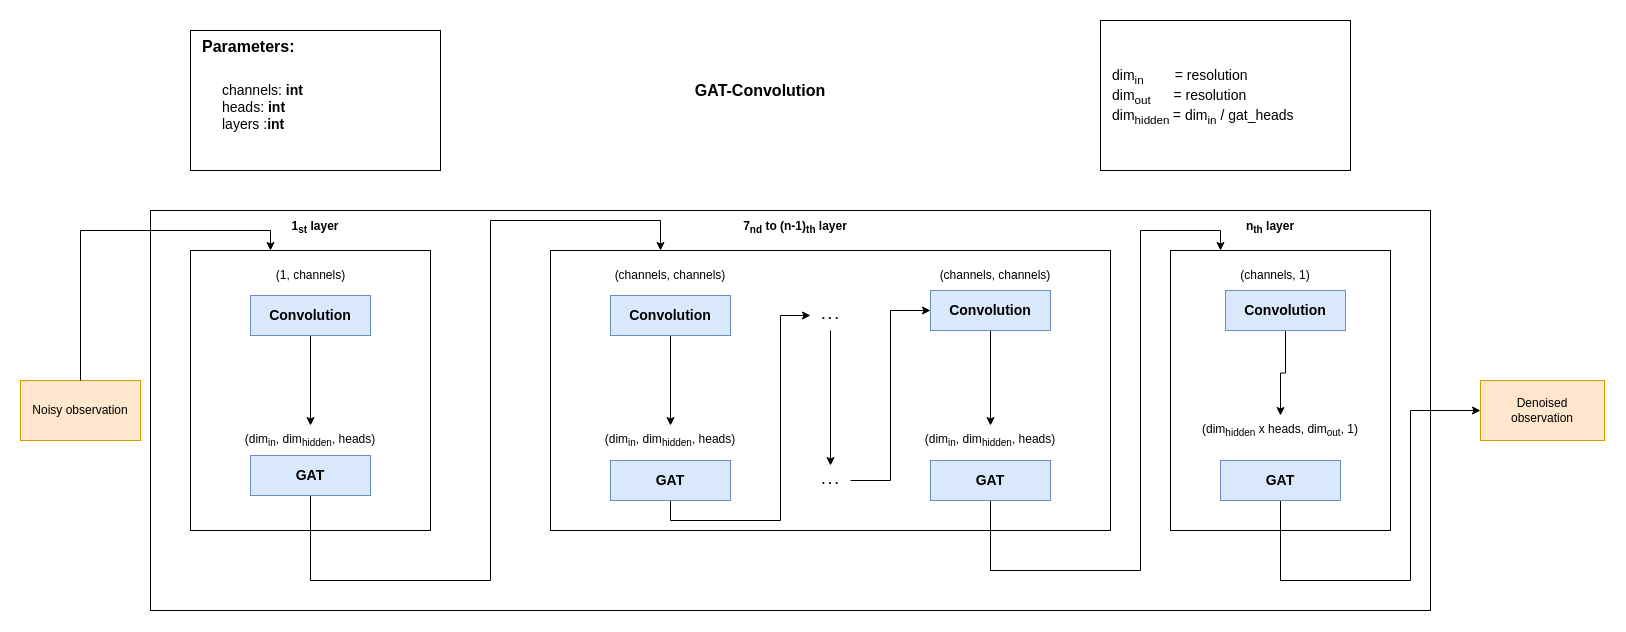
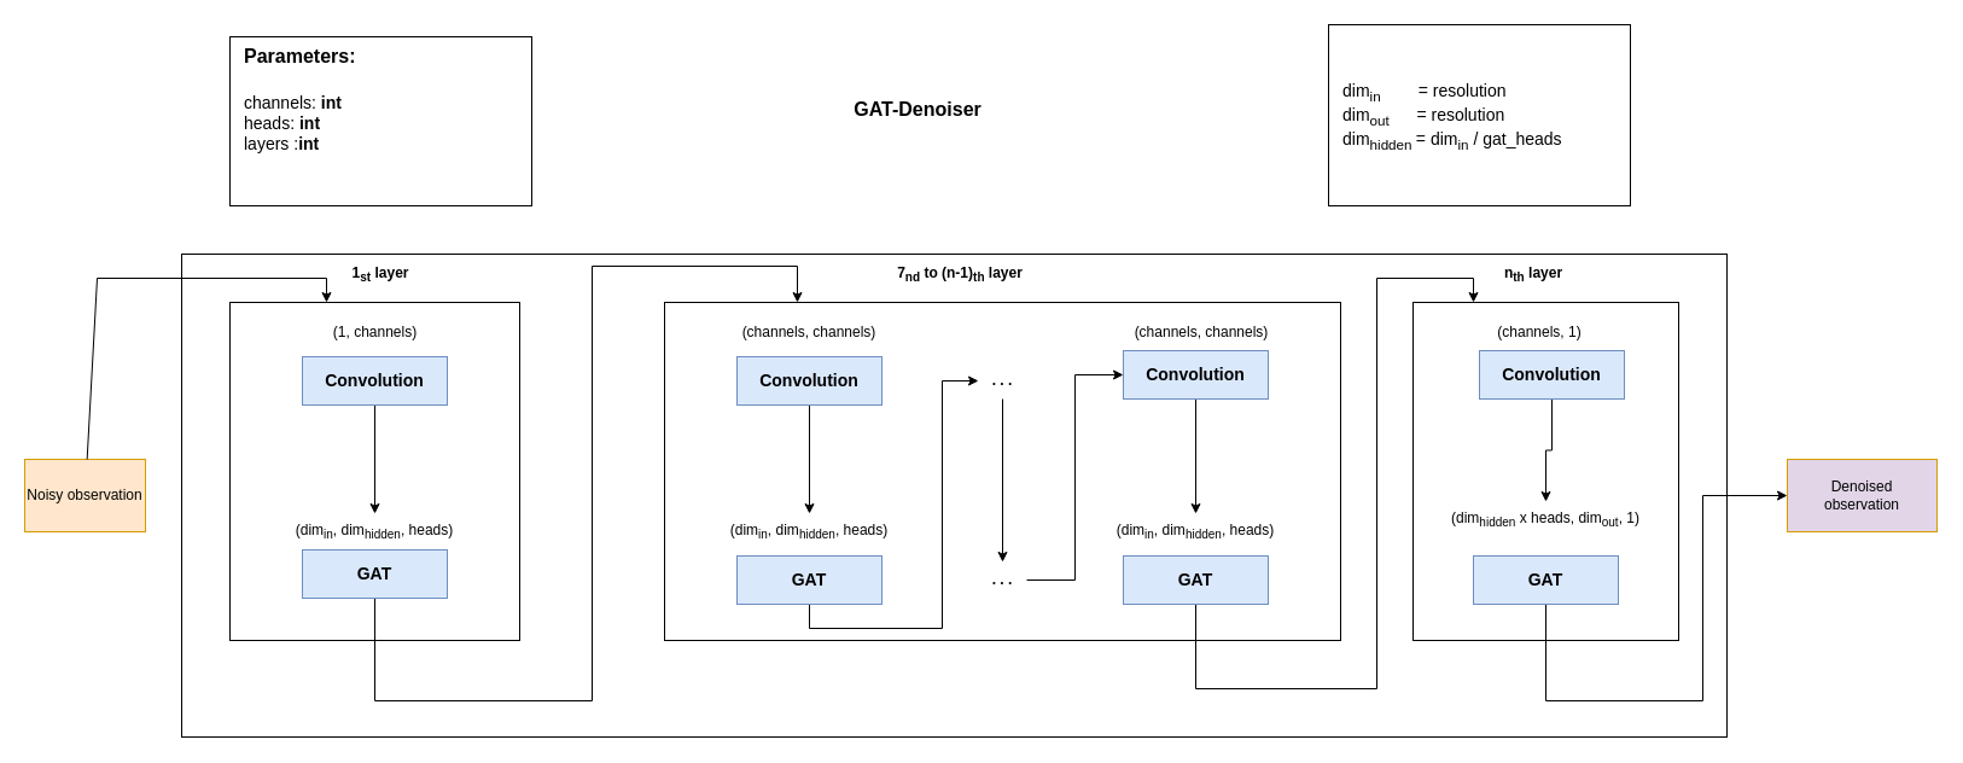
  <mxCell id="0" />
  <mxCell id="1" parent="0" />
  <mxCell id="2" value="" style="rounded=0;whiteSpace=wrap;html=1;fillColor=none;" parent="1" vertex="1"><mxGeometry x="150" y="210" width="1280" height="400" as="geometry" /></mxCell>
  <mxCell id="3" value="" style="rounded=0;whiteSpace=wrap;html=1;fillColor=none;" parent="1" vertex="1"><mxGeometry x="550" y="250" width="560" height="280" as="geometry" /></mxCell>
  <mxCell id="4" value="" style="rounded=0;whiteSpace=wrap;html=1;fillColor=none;" parent="1" vertex="1"><mxGeometry x="190" y="250" width="240" height="280" as="geometry" /></mxCell>
- <mxCell id="5" value="GAT-Convolution" style="text;html=1;strokeColor=none;fillColor=none;align=center;verticalAlign=middle;whiteSpace=wrap;rounded=0;fontStyle=1;fontSize=16;" parent="1" vertex="1"><mxGeometry x="660" y="70" width="200" height="40" as="geometry" /></mxCell>
- <mxCell id="6" value="Noisy observation" style="rounded=0;whiteSpace=wrap;html=1;fillColor=#ffe6cc;strokeColor=#d79b00;" parent="1" vertex="1"><mxGeometry x="20" y="380" width="120" height="60" as="geometry" /></mxCell>
+ <mxCell id="5" value="GAT-Denoiser" style="text;html=1;strokeColor=none;fillColor=none;align=center;verticalAlign=middle;whiteSpace=wrap;rounded=0;fontStyle=1;fontSize=16;" parent="1" vertex="1"><mxGeometry x="660" y="70" width="200" height="40" as="geometry" /></mxCell>
+ <mxCell id="6" value="Noisy observation" style="rounded=0;whiteSpace=wrap;html=1;fillColor=#ffe6cc;strokeColor=#d79b00;" parent="1" vertex="1"><mxGeometry x="20" y="380" width="100" height="60" as="geometry" /></mxCell>
  <mxCell id="7" value="" style="endArrow=classic;html=1;rounded=0;" parent="1" source="6" edge="1"><mxGeometry width="50" height="50" relative="1" as="geometry"><mxPoint x="510" y="440" as="sourcePoint" /><mxPoint x="270" y="250" as="targetPoint" /><Array as="points"><mxPoint x="80" y="230" /><mxPoint x="270" y="230" /></Array></mxGeometry></mxCell>
  <mxCell id="8" value="&lt;font style=&quot;font-size: 12px;&quot;&gt;&lt;b&gt;1&lt;sub&gt;st&lt;/sub&gt; layer&lt;/b&gt;&lt;/font&gt;" style="text;html=1;strokeColor=none;fillColor=none;align=center;verticalAlign=middle;whiteSpace=wrap;rounded=0;fontSize=16;" parent="1" vertex="1"><mxGeometry x="285" y="210" width="60" height="30" as="geometry" /></mxCell>
  <mxCell id="9" value="&lt;font style=&quot;font-size: 12px;&quot;&gt;&lt;b&gt;7&lt;sub&gt;nd&lt;/sub&gt;&amp;nbsp;to (n-1)&lt;sub&gt;th&lt;/sub&gt; layer&lt;/b&gt;&lt;/font&gt;" style="text;html=1;strokeColor=none;fillColor=none;align=center;verticalAlign=middle;whiteSpace=wrap;rounded=0;fontSize=16;" parent="1" vertex="1"><mxGeometry x="740" y="210" width="110" height="30" as="geometry" /></mxCell>
  <mxCell id="10" value="&lt;font style=&quot;font-size: 12px;&quot;&gt;&lt;b&gt;n&lt;sub&gt;th&lt;/sub&gt; layer&lt;/b&gt;&lt;/font&gt;" style="text;html=1;strokeColor=none;fillColor=none;align=center;verticalAlign=middle;whiteSpace=wrap;rounded=0;fontSize=16;" parent="1" vertex="1"><mxGeometry x="1240" y="210" width="60" height="30" as="geometry" /></mxCell>
  <mxCell id="11" value="(1, channels)" style="text;html=1;strokeColor=none;fillColor=none;align=center;verticalAlign=middle;whiteSpace=wrap;rounded=0;" parent="1" vertex="1"><mxGeometry x="258" y="260" width="105" height="30" as="geometry" /></mxCell>
  <mxCell id="12" value="" style="edgeStyle=orthogonalEdgeStyle;rounded=0;orthogonalLoop=1;jettySize=auto;html=1;fontSize=16;" edge="1" parent="1" source="13" target="26"><mxGeometry relative="1" as="geometry" /></mxCell>
  <mxCell id="13" value="Convolution" style="rounded=0;whiteSpace=wrap;html=1;fillColor=#dae8fc;strokeColor=#6c8ebf;fontStyle=1;fontSize=14;verticalAlign=middle;" parent="1" vertex="1"><mxGeometry x="250" y="295" width="120" height="40" as="geometry" /></mxCell>
  <mxCell id="14" value="" style="rounded=0;whiteSpace=wrap;html=1;fontSize=14;align=left;" vertex="1" parent="1"><mxGeometry x="190" y="30" width="250" height="140" as="geometry" /></mxCell>
  <mxCell id="15" value="&lt;span style=&quot;color: rgb(0, 0, 0); font-family: Helvetica; font-size: 16px; font-style: normal; font-variant-ligatures: normal; font-variant-caps: normal; letter-spacing: normal; orphans: 2; text-align: left; text-indent: 0px; text-transform: none; widows: 2; word-spacing: 0px; -webkit-text-stroke-width: 0px; text-decoration-thickness: initial; text-decoration-style: initial; text-decoration-color: initial; float: none; display: inline !important; background-color: rgb(255, 255, 255);&quot;&gt;Parameters:&lt;/span&gt;" style="text;whiteSpace=wrap;html=1;fontSize=16;fontStyle=1" vertex="1" parent="1"><mxGeometry x="200" y="30" width="180" height="30" as="geometry" /></mxCell>
- <mxCell id="16" value="channels: &lt;b&gt;int&lt;/b&gt;&lt;br&gt;heads: &lt;b&gt;int&lt;/b&gt;&lt;br&gt;layers :&lt;b&gt;int&lt;br&gt;&lt;br&gt;&lt;/b&gt;" style="text;whiteSpace=wrap;html=1;fontSize=14;" vertex="1" parent="1"><mxGeometry x="220" y="75" width="200" height="60" as="geometry" /></mxCell>
+ <mxCell id="16" value="channels: &lt;b&gt;int&lt;/b&gt;&lt;br&gt;heads: &lt;b&gt;int&lt;/b&gt;&lt;br&gt;layers :&lt;b&gt;int&lt;br&gt;&lt;br&gt;&lt;/b&gt;" style="text;whiteSpace=wrap;html=1;fontSize=14;" vertex="1" parent="1"><mxGeometry x="200" y="70" width="200" height="60" as="geometry" /></mxCell>
  <mxCell id="17" value="" style="rounded=0;whiteSpace=wrap;html=1;fontSize=14;align=left;fillColor=default;strokeColor=default;gradientColor=none;" vertex="1" parent="1"><mxGeometry x="1100" y="20" width="250" height="150" as="geometry" /></mxCell>
  <mxCell id="18" value="&lt;span style=&quot;background-color: rgb(255, 255, 255);&quot;&gt;&lt;span style=&quot;color: rgb(0, 0, 0); font-family: Helvetica; font-size: 14px; font-style: normal; font-variant-ligatures: normal; font-variant-caps: normal; font-weight: 400; letter-spacing: normal; orphans: 2; text-align: left; text-indent: 0px; text-transform: none; widows: 2; word-spacing: 0px; -webkit-text-stroke-width: 0px; text-decoration-thickness: initial; text-decoration-style: initial; text-decoration-color: initial; float: none; display: inline !important;&quot;&gt;dim&lt;sub style=&quot;&quot;&gt;in&lt;/sub&gt;&amp;nbsp; &amp;nbsp; &amp;nbsp; &amp;nbsp; = resolution&lt;/span&gt;&lt;br style=&quot;color: rgb(0, 0, 0); font-family: Helvetica; font-size: 14px; font-style: normal; font-variant-ligatures: normal; font-variant-caps: normal; font-weight: 400; letter-spacing: normal; orphans: 2; text-align: left; text-indent: 0px; text-transform: none; widows: 2; word-spacing: 0px; -webkit-text-stroke-width: 0px; text-decoration-thickness: initial; text-decoration-style: initial; text-decoration-color: initial;&quot;&gt;&lt;span style=&quot;color: rgb(0, 0, 0); font-family: Helvetica; font-size: 14px; font-style: normal; font-variant-ligatures: normal; font-variant-caps: normal; font-weight: 400; letter-spacing: normal; orphans: 2; text-align: left; text-indent: 0px; text-transform: none; widows: 2; word-spacing: 0px; -webkit-text-stroke-width: 0px; text-decoration-thickness: initial; text-decoration-style: initial; text-decoration-color: initial; float: none; display: inline !important;&quot;&gt;dim&lt;sub&gt;out&amp;nbsp; &amp;nbsp; &amp;nbsp; &amp;nbsp;&lt;/sub&gt;= resolution&lt;/span&gt;&lt;br style=&quot;color: rgb(0, 0, 0); font-family: Helvetica; font-size: 14px; font-style: normal; font-variant-ligatures: normal; font-variant-caps: normal; font-weight: 400; letter-spacing: normal; orphans: 2; text-align: left; text-indent: 0px; text-transform: none; widows: 2; word-spacing: 0px; -webkit-text-stroke-width: 0px; text-decoration-thickness: initial; text-decoration-style: initial; text-decoration-color: initial;&quot;&gt;&lt;/span&gt;&lt;span style=&quot;color: rgb(0, 0, 0); font-family: Helvetica; font-size: 14px; font-style: normal; font-variant-ligatures: normal; font-variant-caps: normal; font-weight: 400; letter-spacing: normal; orphans: 2; text-align: left; text-indent: 0px; text-transform: none; widows: 2; word-spacing: 0px; -webkit-text-stroke-width: 0px; text-decoration-thickness: initial; text-decoration-style: initial; text-decoration-color: initial; float: none; display: inline !important;&quot;&gt;&lt;span style=&quot;background-color: rgb(255, 255, 255);&quot;&gt;dim&lt;sub style=&quot;&quot;&gt;hidden&amp;nbsp;&lt;/sub&gt;= dim&lt;sub style=&quot;&quot;&gt;in&lt;/sub&gt; / gat_heads&lt;br&gt;&lt;/span&gt;&lt;br&gt;&lt;/span&gt;" style="text;whiteSpace=wrap;html=1;fontSize=14;fillColor=none;" vertex="1" parent="1"><mxGeometry x="1110" y="60" width="230" height="60" as="geometry" /></mxCell>
  <mxCell id="19" value="" style="edgeStyle=orthogonalEdgeStyle;rounded=0;orthogonalLoop=1;jettySize=auto;html=1;fontSize=12;" edge="1" parent="1" source="20" target="41"><mxGeometry relative="1" as="geometry"><Array as="points"><mxPoint x="310" y="580" /><mxPoint x="490" y="580" /><mxPoint x="490" y="220" /><mxPoint x="660" y="220" /></Array></mxGeometry></mxCell>
  <mxCell id="20" value="GAT" style="rounded=0;whiteSpace=wrap;html=1;fillColor=#dae8fc;strokeColor=#6c8ebf;fontStyle=1;fontSize=14;" vertex="1" parent="1"><mxGeometry x="250" y="455" width="120" height="40" as="geometry" /></mxCell>
  <mxCell id="21" value="" style="edgeStyle=orthogonalEdgeStyle;rounded=0;orthogonalLoop=1;jettySize=auto;html=1;fontSize=12;" edge="1" parent="1" source="22" target="28"><mxGeometry relative="1" as="geometry" /></mxCell>
  <mxCell id="22" value="Convolution" style="rounded=0;whiteSpace=wrap;html=1;fillColor=#dae8fc;strokeColor=#6c8ebf;fontStyle=1;fontSize=14;verticalAlign=middle;" vertex="1" parent="1"><mxGeometry x="610" y="295" width="120" height="40" as="geometry" /></mxCell>
  <mxCell id="23" value="" style="rounded=0;whiteSpace=wrap;html=1;fillColor=none;" vertex="1" parent="1"><mxGeometry x="1170" y="250" width="220" height="280" as="geometry" /></mxCell>
  <mxCell id="24" value="(channels, channels)" style="text;html=1;strokeColor=none;fillColor=none;align=center;verticalAlign=middle;whiteSpace=wrap;rounded=0;" vertex="1" parent="1"><mxGeometry x="575" y="260" width="190" height="30" as="geometry" /></mxCell>
  <mxCell id="25" value="(channels, channels)" style="text;html=1;strokeColor=none;fillColor=none;align=center;verticalAlign=middle;whiteSpace=wrap;rounded=0;" vertex="1" parent="1"><mxGeometry x="900" y="260" width="190" height="30" as="geometry" /></mxCell>
  <mxCell id="26" value="(dim&lt;sub&gt;in&lt;/sub&gt;, dim&lt;sub&gt;hidden&lt;/sub&gt;, heads)" style="text;html=1;strokeColor=none;fillColor=none;align=center;verticalAlign=middle;whiteSpace=wrap;rounded=0;" vertex="1" parent="1"><mxGeometry x="215" y="425" width="190" height="30" as="geometry" /></mxCell>
  <mxCell id="27" value="(dim&lt;sub&gt;hidden&lt;/sub&gt; x heads, dim&lt;sub&gt;out&lt;/sub&gt;, 1)" style="text;html=1;strokeColor=none;fillColor=none;align=center;verticalAlign=middle;whiteSpace=wrap;rounded=0;fontSize=12;" vertex="1" parent="1"><mxGeometry x="1175" y="415" width="210" height="30" as="geometry" /></mxCell>
  <mxCell id="28" value="(dim&lt;sub&gt;in&lt;/sub&gt;, dim&lt;sub&gt;hidden&lt;/sub&gt;, heads)" style="text;html=1;strokeColor=none;fillColor=none;align=center;verticalAlign=middle;whiteSpace=wrap;rounded=0;" vertex="1" parent="1"><mxGeometry x="575" y="425" width="190" height="30" as="geometry" /></mxCell>
  <mxCell id="29" value="(channels, 1)" style="text;html=1;strokeColor=none;fillColor=none;align=center;verticalAlign=middle;whiteSpace=wrap;rounded=0;" vertex="1" parent="1"><mxGeometry x="1180" y="260" width="190" height="30" as="geometry" /></mxCell>
  <mxCell id="30" value="(dim&lt;sub&gt;in&lt;/sub&gt;, dim&lt;sub&gt;hidden&lt;/sub&gt;, heads)" style="text;html=1;strokeColor=none;fillColor=none;align=center;verticalAlign=middle;whiteSpace=wrap;rounded=0;" vertex="1" parent="1"><mxGeometry x="895" y="425" width="190" height="30" as="geometry" /></mxCell>
  <mxCell id="31" value="" style="edgeStyle=orthogonalEdgeStyle;rounded=0;orthogonalLoop=1;jettySize=auto;html=1;fontSize=12;exitX=0.5;exitY=1;exitDx=0;exitDy=0;" edge="1" parent="1" source="32" target="43"><mxGeometry relative="1" as="geometry"><Array as="points"><mxPoint x="670" y="520" /><mxPoint x="780" y="520" /><mxPoint x="780" y="315" /></Array></mxGeometry></mxCell>
  <mxCell id="32" value="GAT" style="rounded=0;whiteSpace=wrap;html=1;fillColor=#dae8fc;strokeColor=#6c8ebf;fontStyle=1;fontSize=14;" vertex="1" parent="1"><mxGeometry x="610" y="460" width="120" height="40" as="geometry" /></mxCell>
  <mxCell id="33" value="" style="edgeStyle=orthogonalEdgeStyle;rounded=0;orthogonalLoop=1;jettySize=auto;html=1;fontSize=12;" edge="1" parent="1" source="34" target="30"><mxGeometry relative="1" as="geometry" /></mxCell>
  <mxCell id="34" value="Convolution" style="rounded=0;whiteSpace=wrap;html=1;fillColor=#dae8fc;strokeColor=#6c8ebf;fontStyle=1;fontSize=14;verticalAlign=middle;" vertex="1" parent="1"><mxGeometry x="930" y="290" width="120" height="40" as="geometry" /></mxCell>
  <mxCell id="35" value="" style="edgeStyle=orthogonalEdgeStyle;rounded=0;orthogonalLoop=1;jettySize=auto;html=1;fontSize=12;" edge="1" parent="1" source="36"><mxGeometry relative="1" as="geometry"><mxPoint x="1220" y="250" as="targetPoint" /><Array as="points"><mxPoint x="990" y="570" /><mxPoint x="1140" y="570" /><mxPoint x="1140" y="230" /><mxPoint x="1220" y="230" /><mxPoint x="1220" y="250" /></Array></mxGeometry></mxCell>
  <mxCell id="36" value="GAT" style="rounded=0;whiteSpace=wrap;html=1;fillColor=#dae8fc;strokeColor=#6c8ebf;fontStyle=1;fontSize=14;" vertex="1" parent="1"><mxGeometry x="930" y="460" width="120" height="40" as="geometry" /></mxCell>
  <mxCell id="37" value="" style="edgeStyle=orthogonalEdgeStyle;rounded=0;orthogonalLoop=1;jettySize=auto;html=1;fontSize=12;" edge="1" parent="1" source="38" target="27"><mxGeometry relative="1" as="geometry" /></mxCell>
  <mxCell id="38" value="Convolution" style="rounded=0;whiteSpace=wrap;html=1;fillColor=#dae8fc;strokeColor=#6c8ebf;fontStyle=1;fontSize=14;verticalAlign=middle;" vertex="1" parent="1"><mxGeometry x="1225" y="290" width="120" height="40" as="geometry" /></mxCell>
  <mxCell id="39" value="" style="edgeStyle=orthogonalEdgeStyle;rounded=0;orthogonalLoop=1;jettySize=auto;html=1;fontSize=12;" edge="1" parent="1" source="40" target="48"><mxGeometry relative="1" as="geometry"><Array as="points"><mxPoint x="1280" y="580" /><mxPoint x="1410" y="580" /><mxPoint x="1410" y="410" /></Array></mxGeometry></mxCell>
  <mxCell id="40" value="GAT" style="rounded=0;whiteSpace=wrap;html=1;fillColor=#dae8fc;strokeColor=#6c8ebf;fontStyle=1;fontSize=14;" vertex="1" parent="1"><mxGeometry x="1220" y="460" width="120" height="40" as="geometry" /></mxCell>
  <mxCell id="41" value="" style="shape=waypoint;sketch=0;size=6;pointerEvents=1;points=[];fillColor=none;resizable=0;rotatable=0;perimeter=centerPerimeter;snapToPoint=1;fontSize=14;strokeColor=none;rounded=0;fontStyle=1;" vertex="1" parent="1"><mxGeometry x="640" y="230" width="40" height="40" as="geometry" /></mxCell>
  <mxCell id="42" value="" style="edgeStyle=orthogonalEdgeStyle;rounded=0;orthogonalLoop=1;jettySize=auto;html=1;fontSize=12;" edge="1" parent="1" source="43" target="45"><mxGeometry relative="1" as="geometry" /></mxCell>
  <mxCell id="43" value="&lt;b&gt;. . .&lt;/b&gt;" style="text;html=1;strokeColor=none;fillColor=none;align=center;verticalAlign=middle;whiteSpace=wrap;rounded=0;fontSize=12;" vertex="1" parent="1"><mxGeometry x="810" y="300" width="40" height="30" as="geometry" /></mxCell>
  <mxCell id="44" value="" style="edgeStyle=orthogonalEdgeStyle;rounded=0;orthogonalLoop=1;jettySize=auto;html=1;fontSize=12;entryX=0;entryY=0.5;entryDx=0;entryDy=0;" edge="1" parent="1" source="45" target="34"><mxGeometry relative="1" as="geometry" /></mxCell>
  <mxCell id="45" value="&lt;b&gt;. . .&lt;/b&gt;" style="text;html=1;strokeColor=none;fillColor=none;align=center;verticalAlign=middle;whiteSpace=wrap;rounded=0;fontSize=12;" vertex="1" parent="1"><mxGeometry x="810" y="465" width="40" height="30" as="geometry" /></mxCell>
  <mxCell id="46" value="" style="shape=waypoint;sketch=0;size=6;pointerEvents=1;points=[];fillColor=none;resizable=0;rotatable=0;perimeter=centerPerimeter;snapToPoint=1;fontSize=14;strokeColor=none;rounded=0;fontStyle=1;" vertex="1" parent="1"><mxGeometry x="1240" y="230" width="40" height="40" as="geometry" /></mxCell>
- <mxCell id="47" value="Denoised &lt;br&gt;observation" style="rounded=0;whiteSpace=wrap;html=1;fillColor=#ffe6cc;strokeColor=#d79b00;" vertex="1" parent="1"><mxGeometry x="1480" y="380" width="124" height="60" as="geometry" /></mxCell>
+ <mxCell id="47" value="Denoised &lt;br&gt;observation" style="rounded=0;whiteSpace=wrap;html=1;fillColor=#e1d5e7;strokeColor=#d79b00;" vertex="1" parent="1"><mxGeometry x="1480" y="380" width="124" height="60" as="geometry" /></mxCell>
  <mxCell id="48" value="" style="shape=waypoint;sketch=0;size=6;pointerEvents=1;points=[];fillColor=none;resizable=0;rotatable=0;perimeter=centerPerimeter;snapToPoint=1;fontSize=14;strokeColor=none;rounded=0;fontStyle=1;" vertex="1" parent="1"><mxGeometry x="1460" y="390" width="40" height="40" as="geometry" /></mxCell>
